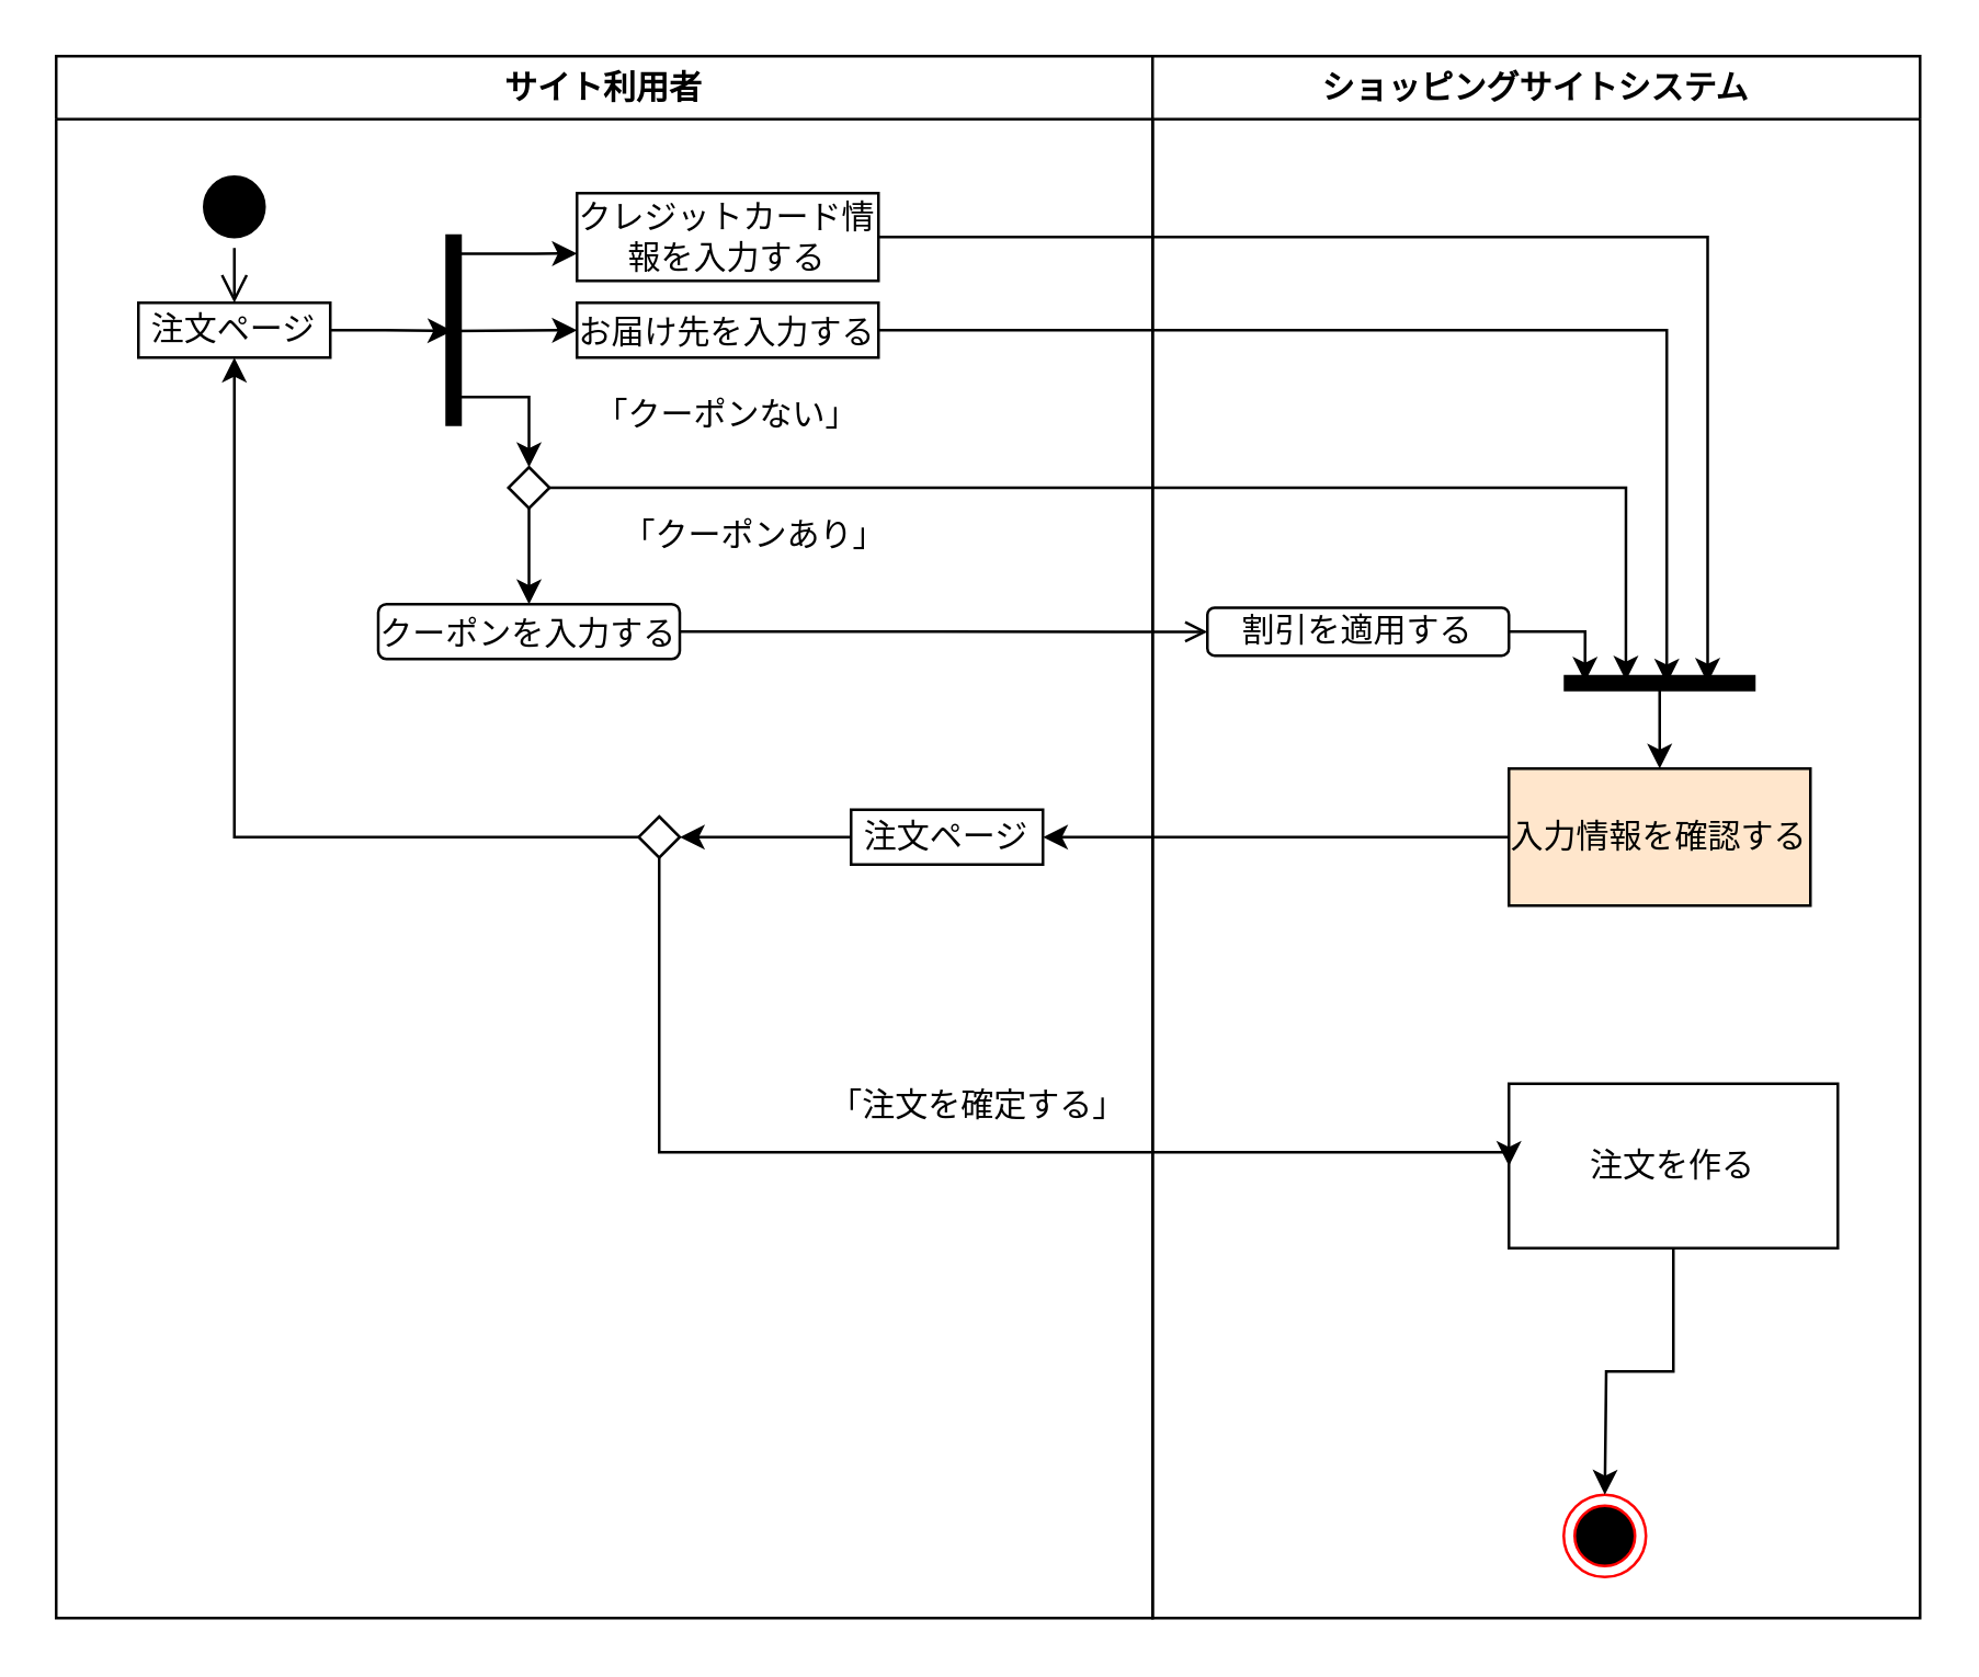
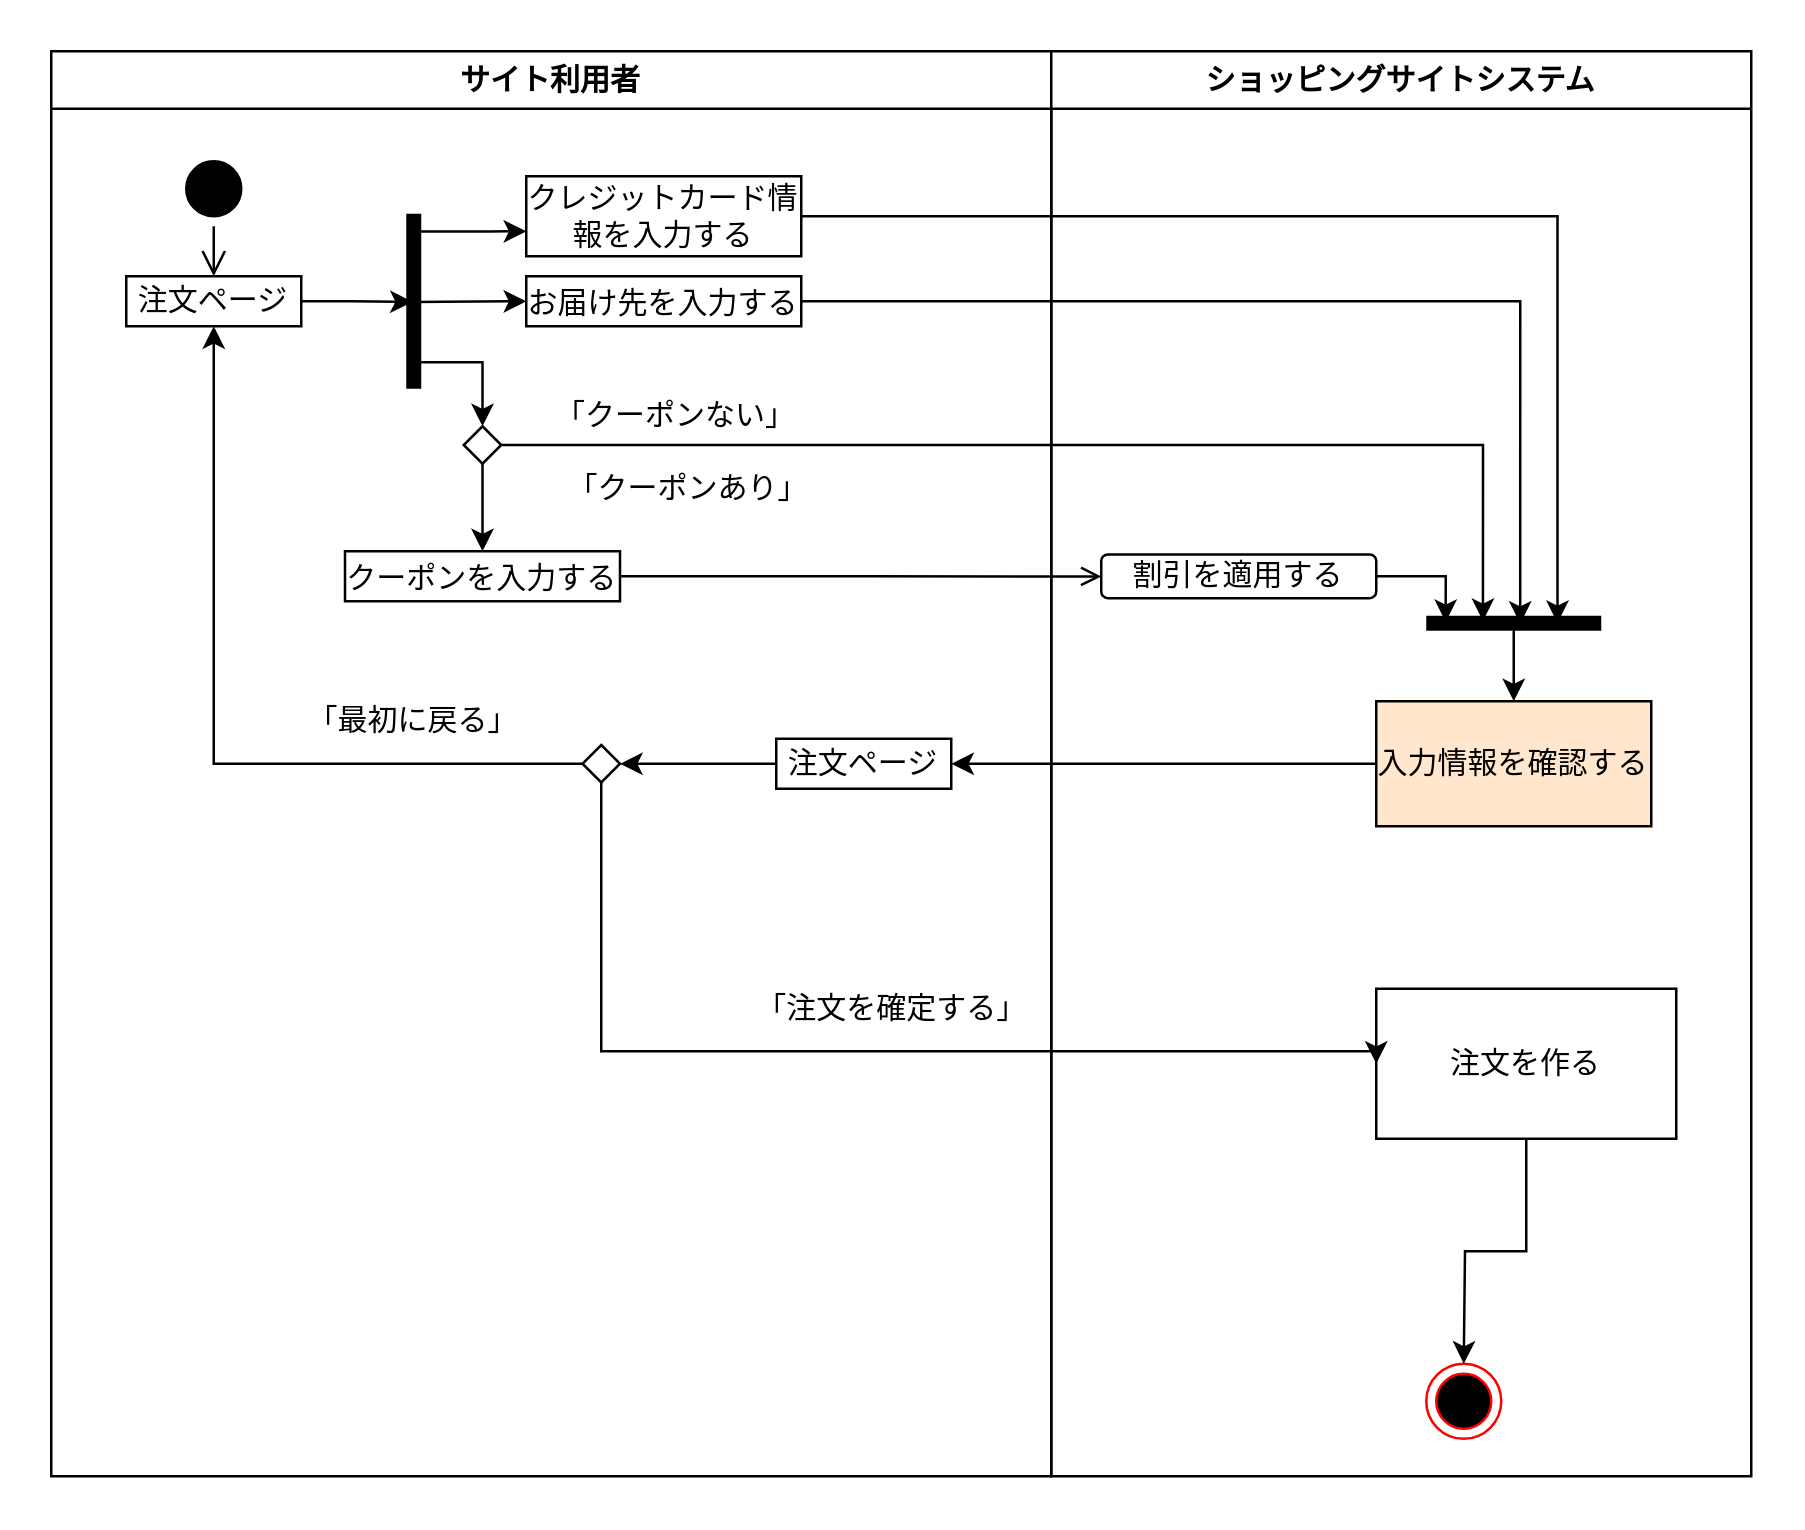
  <mxCell id="0" />
  <mxCell id="1" parent="0" />
  <mxCell id="2" value="サイト利用者" style="swimlane;whiteSpace=wrap;" parent="1" vertex="1"><mxGeometry x="20" y="20" width="400" height="570" as="geometry" /></mxCell>
  <mxCell id="3" value="" style="ellipse;shape=startState;fillColor=#000000;" parent="2" vertex="1"><mxGeometry x="50" y="40" width="30" height="30" as="geometry" /></mxCell>
  <mxCell id="4" value="" style="edgeStyle=elbowEdgeStyle;elbow=horizontal;verticalAlign=bottom;endArrow=open;endSize=8;endFill=1;rounded=0" parent="2" source="3" target="5" edge="1"><mxGeometry x="120" y="40" as="geometry"><mxPoint x="135" y="110" as="targetPoint" /></mxGeometry></mxCell>
  <mxCell id="5" value="注文ページ" style="whiteSpace=wrap;" parent="2" vertex="1"><mxGeometry x="30" y="90" width="70" height="20" as="geometry" /></mxCell>
  <mxCell id="6" value="クレジットカード情報を入力する" style="whiteSpace=wrap;" parent="2" vertex="1"><mxGeometry x="190" y="50" width="110" height="32" as="geometry" /></mxCell>
  <mxCell id="7" value="" style="endArrow=classic;rounded=0;exitX=0.504;exitY=0.51;exitDx=0;exitDy=0;exitPerimeter=0;entryX=0;entryY=0.5;entryDx=0;entryDy=0;" parent="2" source="8" target="11" edge="1"><mxGeometry relative="1" as="geometry"><mxPoint x="132" y="150" as="sourcePoint" /><mxPoint x="175" y="200" as="targetPoint" /></mxGeometry></mxCell>
  <mxCell id="8" value="" style="shape=line;strokeWidth=6;rotation=90;" parent="2" vertex="1"><mxGeometry x="110" y="90" width="70" height="20" as="geometry" /></mxCell>
  <mxCell id="9" style="edgeStyle=orthogonalEdgeStyle;rounded=0;orthogonalLoop=1;jettySize=auto;html=1;exitX=1;exitY=0.5;exitDx=0;exitDy=0;entryX=0.504;entryY=0.52;entryDx=0;entryDy=0;entryPerimeter=0;" edge="1" parent="2" source="5" target="8"><mxGeometry relative="1" as="geometry"><mxPoint x="245" y="110" as="targetPoint" /></mxGeometry></mxCell>
  <mxCell id="10" style="edgeStyle=orthogonalEdgeStyle;rounded=0;orthogonalLoop=1;jettySize=auto;html=1;exitX=0.101;exitY=0.519;exitDx=0;exitDy=0;exitPerimeter=0;strokeColor=#000000;" edge="1" parent="2" source="8"><mxGeometry relative="1" as="geometry"><mxPoint x="190" y="72" as="targetPoint" /><mxPoint x="145" y="74.5" as="sourcePoint" /></mxGeometry></mxCell>
  <mxCell id="11" value="お届け先を入力する" style="" vertex="1" parent="2"><mxGeometry x="190" y="90" width="110" height="20" as="geometry" /></mxCell>
- <mxCell id="12" value="クーポンを入力する" style="rounded=1;" vertex="1" parent="2"><mxGeometry x="117.5" y="200" width="110" height="20" as="geometry" /></mxCell>
+ <mxCell id="12" value="クーポンを入力する" style="" vertex="1" parent="2"><mxGeometry x="117.5" y="200" width="110" height="20" as="geometry" /></mxCell>
  <mxCell id="13" style="edgeStyle=orthogonalEdgeStyle;rounded=0;orthogonalLoop=1;jettySize=auto;html=1;strokeColor=#000000;entryX=0.5;entryY=0;entryDx=0;entryDy=0;exitX=0.848;exitY=0.407;exitDx=0;exitDy=0;exitPerimeter=0;" edge="1" parent="2" source="8" target="15"><mxGeometry relative="1" as="geometry"><mxPoint x="340" y="130" as="targetPoint" /><mxPoint x="120" y="140" as="sourcePoint" /></mxGeometry></mxCell>
  <mxCell id="14" style="edgeStyle=orthogonalEdgeStyle;rounded=0;orthogonalLoop=1;jettySize=auto;html=1;exitX=0.5;exitY=1;exitDx=0;exitDy=0;entryX=0.5;entryY=0;entryDx=0;entryDy=0;strokeColor=#000000;" edge="1" parent="2" source="15" target="12"><mxGeometry relative="1" as="geometry" /></mxCell>
  <mxCell id="15" value="" style="rhombus;whiteSpace=wrap;html=1;strokeColor=#000000;fillColor=none;" vertex="1" parent="2"><mxGeometry x="165" y="150" width="15" height="15" as="geometry" /></mxCell>
  <mxCell id="16" value="「クーポンあり」" style="text;html=1;strokeColor=none;fillColor=none;align=center;verticalAlign=middle;whiteSpace=wrap;rounded=0;" vertex="1" parent="2"><mxGeometry x="205" y="165" width="100" height="20" as="geometry" /></mxCell>
- <mxCell id="17" value="「クーポンない」" style="text;html=1;strokeColor=none;fillColor=none;align=center;verticalAlign=middle;whiteSpace=wrap;rounded=0;" vertex="1" parent="2"><mxGeometry x="195" y="121" width="100" height="20" as="geometry" /></mxCell>
+ <mxCell id="17" value="「クーポンない」" style="text;html=1;strokeColor=none;fillColor=none;align=center;verticalAlign=middle;whiteSpace=wrap;rounded=0;" vertex="1" parent="2"><mxGeometry x="200" y="136" width="100" height="20" as="geometry" /></mxCell>
  <mxCell id="18" value="" style="rhombus;whiteSpace=wrap;html=1;" vertex="1" parent="2"><mxGeometry x="212.5" y="277.5" width="15" height="15" as="geometry" /></mxCell>
  <mxCell id="19" style="edgeStyle=orthogonalEdgeStyle;rounded=0;orthogonalLoop=1;jettySize=auto;html=1;exitX=0;exitY=0.5;exitDx=0;exitDy=0;entryX=0.5;entryY=1;entryDx=0;entryDy=0;strokeColor=#000000;" edge="1" parent="2" source="18" target="5"><mxGeometry relative="1" as="geometry" /></mxCell>
  <mxCell id="20" value="「注文を確定する」" style="text;html=1;strokeColor=none;fillColor=none;align=center;verticalAlign=middle;whiteSpace=wrap;rounded=0;" vertex="1" parent="2"><mxGeometry x="280" y="373" width="112.5" height="20" as="geometry" /></mxCell>
  <mxCell id="21" style="edgeStyle=orthogonalEdgeStyle;rounded=0;orthogonalLoop=1;jettySize=auto;html=1;exitX=0;exitY=0.5;exitDx=0;exitDy=0;entryX=1;entryY=0.5;entryDx=0;entryDy=0;strokeColor=#000000;" edge="1" parent="2" source="22" target="18"><mxGeometry relative="1" as="geometry" /></mxCell>
  <mxCell id="22" value="注文ページ" style="whiteSpace=wrap;" vertex="1" parent="2"><mxGeometry x="290" y="275" width="70" height="20" as="geometry" /></mxCell>
+ <mxCell id="23" value="「最初に戻る」" style="text;html=1;strokeColor=none;fillColor=none;align=center;verticalAlign=middle;whiteSpace=wrap;rounded=0;" vertex="1" parent="2"><mxGeometry x="100" y="257.5" width="90" height="20" as="geometry" /></mxCell>
  <mxCell id="24" value="ショッピングサイトシステム" style="swimlane;whiteSpace=wrap;" parent="1" vertex="1"><mxGeometry x="420" y="20" width="280" height="570" as="geometry" /></mxCell>
  <mxCell id="25" value="割引を適用する" style="whiteSpace=wrap;html=1;strokeColor=#000000;fillColor=none;rounded=1;" vertex="1" parent="24"><mxGeometry x="20" y="201.25" width="110" height="17.5" as="geometry" /></mxCell>
  <mxCell id="26" value="入力情報を確認する" style="whiteSpace=wrap;fillColor=#ffe6cc;" parent="24" vertex="1"><mxGeometry x="130" y="260" width="110" height="50" as="geometry" /></mxCell>
  <mxCell id="27" value="注文を作る" style="whiteSpace=wrap;html=1;" vertex="1" parent="24"><mxGeometry x="130" y="375" width="120" height="60" as="geometry" /></mxCell>
  <mxCell id="28" value="" style="ellipse;html=1;shape=endState;fillColor=#000000;strokeColor=#ff0000;" vertex="1" parent="24"><mxGeometry x="150" y="525" width="30" height="30" as="geometry" /></mxCell>
  <mxCell id="29" value="" style="edgeStyle=orthogonalEdgeStyle;rounded=0;orthogonalLoop=1;jettySize=auto;html=1;strokeColor=#000000;" edge="1" parent="24" source="27"><mxGeometry relative="1" as="geometry"><mxPoint x="165" y="525" as="targetPoint" /></mxGeometry></mxCell>
  <mxCell id="30" style="edgeStyle=orthogonalEdgeStyle;rounded=0;orthogonalLoop=1;jettySize=auto;html=1;exitX=1;exitY=0.5;exitDx=0;exitDy=0;strokeColor=#000000;entryX=0.676;entryY=0.543;entryDx=0;entryDy=0;entryPerimeter=0;" edge="1" parent="1" source="15" target="35"><mxGeometry relative="1" as="geometry"><mxPoint x="580" y="210" as="targetPoint" /></mxGeometry></mxCell>
  <mxCell id="31" style="edgeStyle=orthogonalEdgeStyle;rounded=0;orthogonalLoop=1;jettySize=auto;html=1;exitX=1;exitY=0.5;exitDx=0;exitDy=0;strokeColor=#000000;endArrow=open;" edge="1" parent="1" source="12" target="25"><mxGeometry relative="1" as="geometry"><mxPoint x="570" y="285" as="targetPoint" /></mxGeometry></mxCell>
  <mxCell id="32" style="edgeStyle=orthogonalEdgeStyle;rounded=0;orthogonalLoop=1;jettySize=auto;html=1;exitX=1;exitY=0.5;exitDx=0;exitDy=0;strokeColor=#000000;entryX=0.25;entryY=0.5;entryDx=0;entryDy=0;entryPerimeter=0;" edge="1" parent="1" source="6" target="35"><mxGeometry relative="1" as="geometry"><mxPoint x="625" y="220" as="targetPoint" /></mxGeometry></mxCell>
  <mxCell id="33" style="edgeStyle=orthogonalEdgeStyle;rounded=0;orthogonalLoop=1;jettySize=auto;html=1;exitX=1;exitY=0.5;exitDx=0;exitDy=0;strokeColor=#000000;entryX=0.463;entryY=0.488;entryDx=0;entryDy=0;entryPerimeter=0;" edge="1" parent="1" source="11" target="35"><mxGeometry relative="1" as="geometry"><mxPoint x="608" y="220" as="targetPoint" /></mxGeometry></mxCell>
  <mxCell id="34" value="" style="edgeStyle=orthogonalEdgeStyle;rounded=0;orthogonalLoop=1;jettySize=auto;html=1;strokeColor=#000000;entryX=0.5;entryY=0;entryDx=0;entryDy=0;exitX=0.542;exitY=0.405;exitDx=0;exitDy=0;exitPerimeter=0;" edge="1" parent="1" source="35" target="26"><mxGeometry relative="1" as="geometry"><mxPoint x="720" y="248.75" as="targetPoint" /></mxGeometry></mxCell>
  <mxCell id="35" value="" style="shape=line;strokeWidth=6;rotation=-180;" vertex="1" parent="1"><mxGeometry x="570" y="238.75" width="70" height="20" as="geometry" /></mxCell>
  <mxCell id="36" style="edgeStyle=orthogonalEdgeStyle;rounded=0;orthogonalLoop=1;jettySize=auto;html=1;exitX=1;exitY=0.5;exitDx=0;exitDy=0;entryX=0.889;entryY=0.522;entryDx=0;entryDy=0;entryPerimeter=0;strokeColor=#000000;" edge="1" parent="1" source="25" target="35"><mxGeometry relative="1" as="geometry" /></mxCell>
  <mxCell id="37" value="" style="edgeStyle=orthogonalEdgeStyle;rounded=0;orthogonalLoop=1;jettySize=auto;html=1;strokeColor=#000000;entryX=1;entryY=0.5;entryDx=0;entryDy=0;" edge="1" parent="1" source="26" target="22"><mxGeometry relative="1" as="geometry"><mxPoint x="400" y="305" as="targetPoint" /></mxGeometry></mxCell>
  <mxCell id="38" value="" style="edgeStyle=orthogonalEdgeStyle;rounded=0;orthogonalLoop=1;jettySize=auto;html=1;strokeColor=#000000;entryX=0;entryY=0.5;entryDx=0;entryDy=0;" edge="1" parent="1" source="18" target="27"><mxGeometry relative="1" as="geometry"><Array as="points"><mxPoint x="240" y="420" /></Array></mxGeometry></mxCell>
